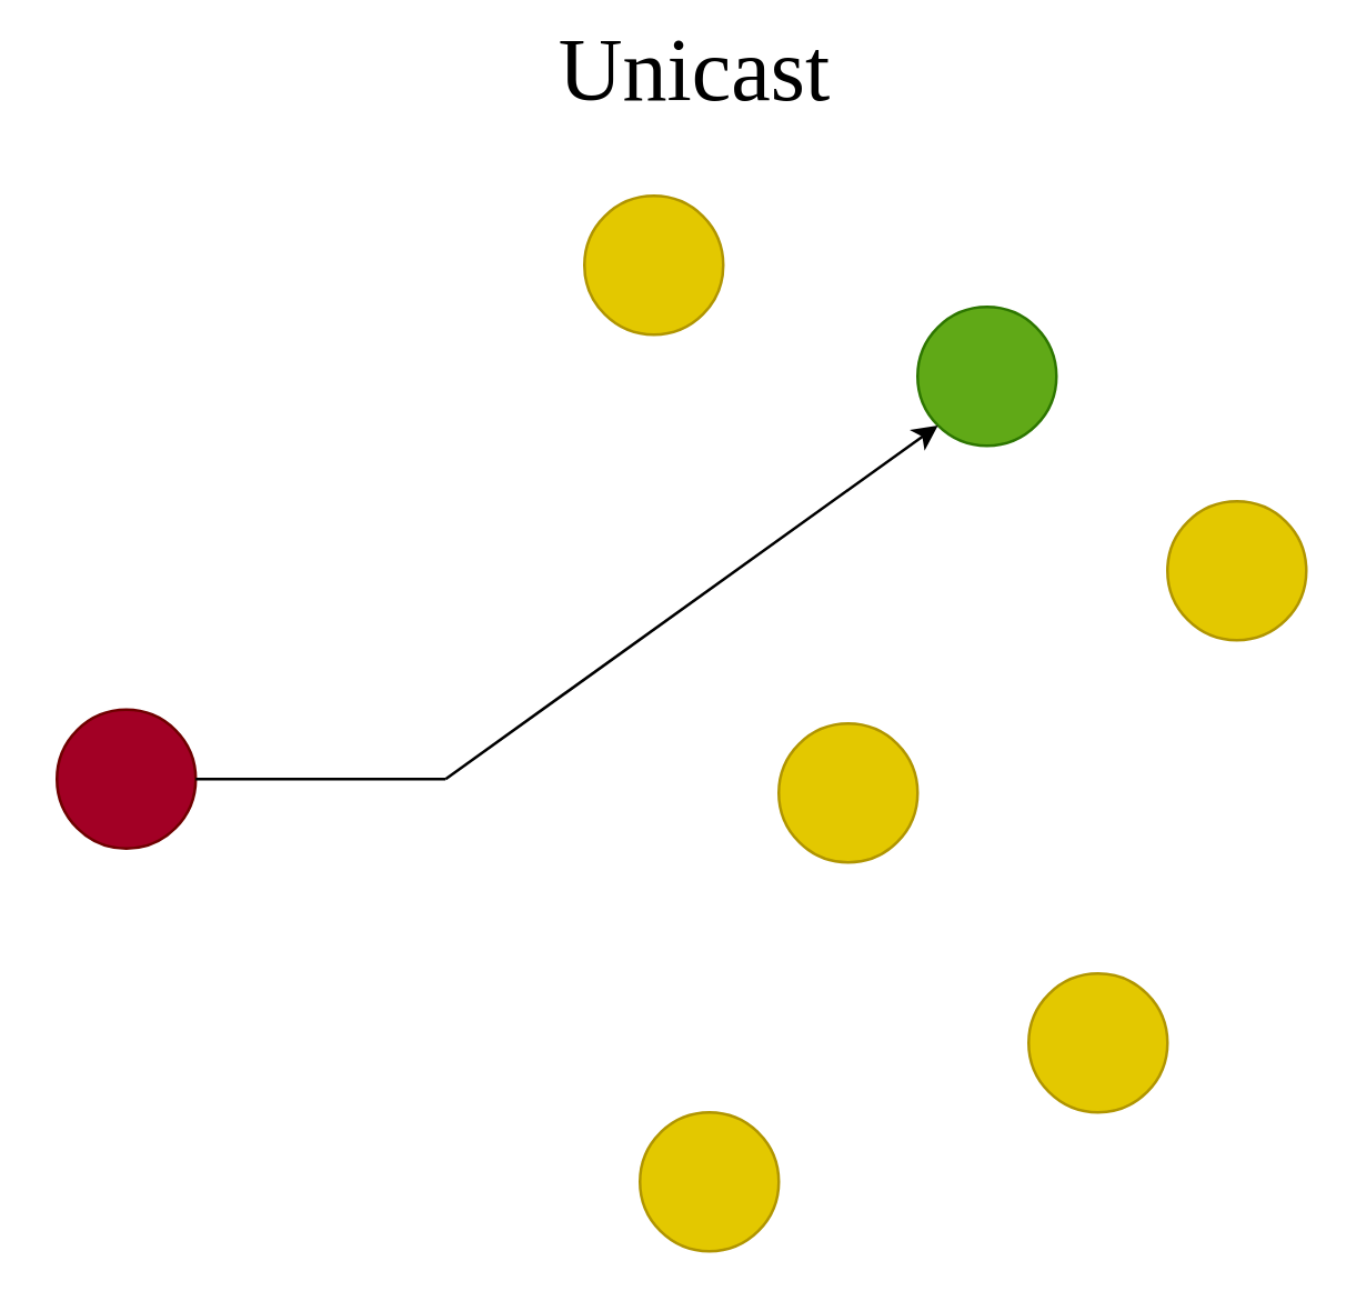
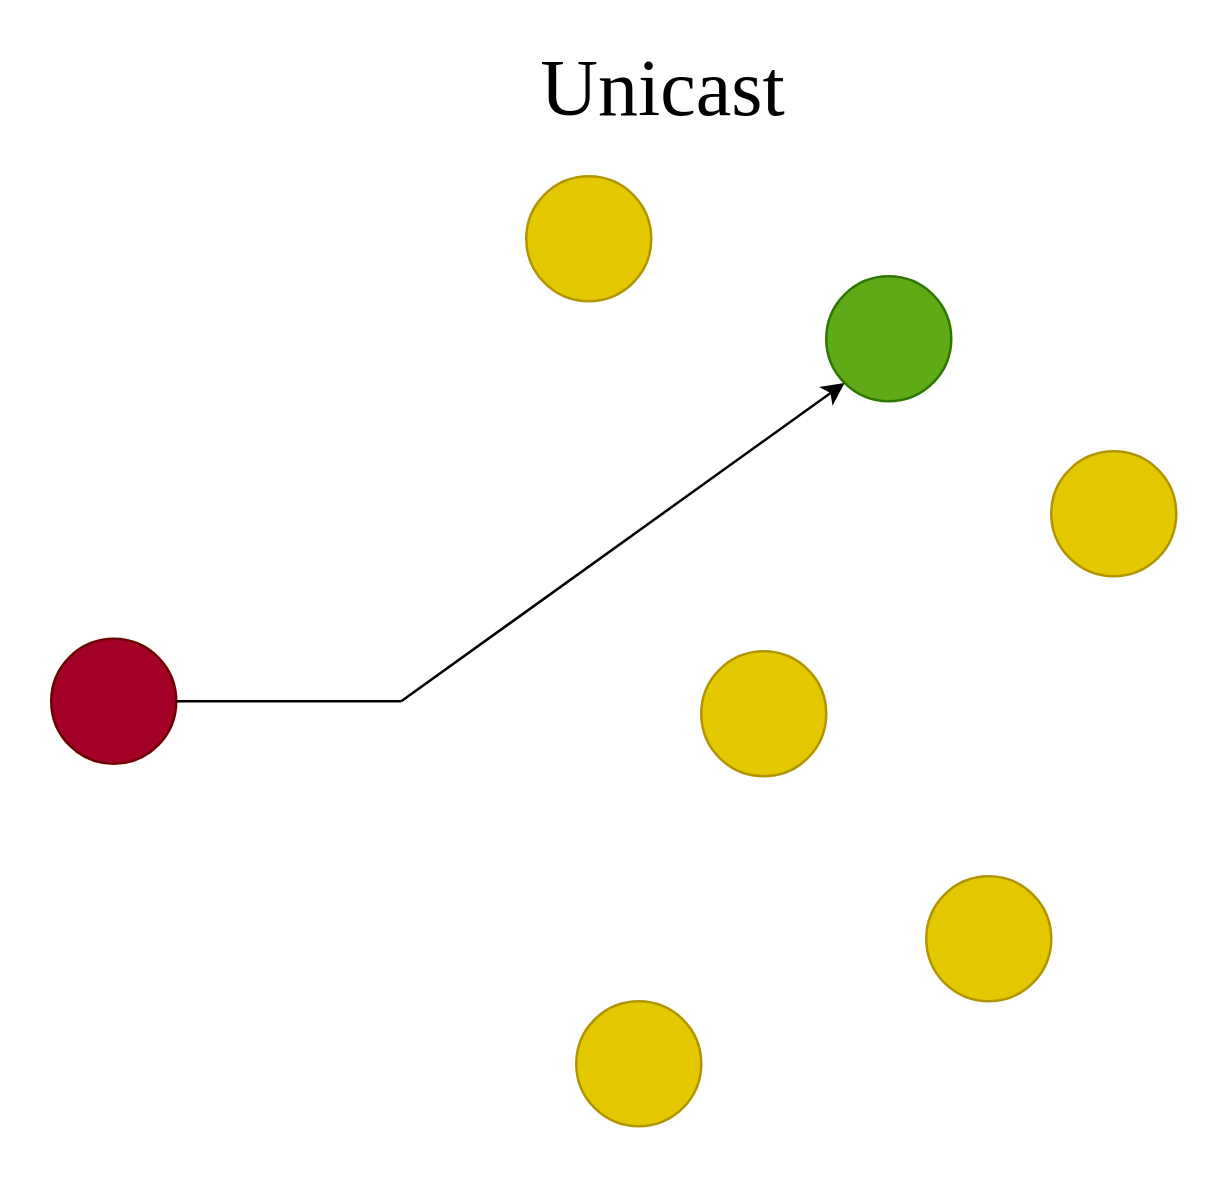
  <mxCell id="0" />
  <mxCell id="1" parent="0" />
  <mxCell id="2" value="" style="ellipse;whiteSpace=wrap;html=1;aspect=fixed;fillColor=light-dark(#A20025,#CC0000);fontColor=#ffffff;strokeColor=light-dark(#6F0000,#660000);" vertex="1" parent="1"><mxGeometry x="20" y="255" width="50" height="50" as="geometry" /></mxCell>
  <mxCell id="3" value="" style="ellipse;whiteSpace=wrap;html=1;aspect=fixed;fillColor=light-dark(#E3C800,#FFFF00);strokeColor=#B09500;fontColor=#000000;" vertex="1" parent="1"><mxGeometry x="210" y="70" width="50" height="50" as="geometry" /></mxCell>
  <mxCell id="4" value="" style="ellipse;whiteSpace=wrap;html=1;aspect=fixed;fillColor=#60a917;fontColor=#ffffff;strokeColor=#2D7600;" vertex="1" parent="1"><mxGeometry x="330" y="110" width="50" height="50" as="geometry" /></mxCell>
  <mxCell id="5" value="" style="ellipse;whiteSpace=wrap;html=1;aspect=fixed;fillColor=light-dark(#E3C800,#FFFF00);fontColor=#000000;strokeColor=#B09500;" vertex="1" parent="1"><mxGeometry x="420" y="180" width="50" height="50" as="geometry" /></mxCell>
  <mxCell id="6" value="" style="ellipse;whiteSpace=wrap;html=1;aspect=fixed;fillColor=light-dark(#E3C800,#FFFF00);fontColor=#000000;strokeColor=#B09500;" vertex="1" parent="1"><mxGeometry x="280" y="260" width="50" height="50" as="geometry" /></mxCell>
  <mxCell id="7" value="" style="ellipse;whiteSpace=wrap;html=1;aspect=fixed;fillColor=light-dark(#E3C800,#FFFF00);fontColor=#000000;strokeColor=#B09500;" vertex="1" parent="1"><mxGeometry x="370" y="350" width="50" height="50" as="geometry" /></mxCell>
  <mxCell id="8" value="" style="ellipse;whiteSpace=wrap;html=1;aspect=fixed;fillColor=light-dark(#E3C800,#FFFF00);fontColor=#000000;strokeColor=#B09500;" vertex="1" parent="1"><mxGeometry x="230" y="400" width="50" height="50" as="geometry" /></mxCell>
  <mxCell id="9" value="" style="endArrow=none;html=1;rounded=0;exitX=1;exitY=0.5;exitDx=0;exitDy=0;" edge="1" parent="1" source="2"><mxGeometry width="50" height="50" relative="1" as="geometry"><mxPoint x="70" y="284.71" as="sourcePoint" /><mxPoint x="160" y="280" as="targetPoint" /></mxGeometry></mxCell>
  <mxCell id="10" value="" style="endArrow=classic;html=1;rounded=0;entryX=0;entryY=1;entryDx=0;entryDy=0;" edge="1" parent="1" target="4"><mxGeometry width="50" height="50" relative="1" as="geometry"><mxPoint x="160" y="280" as="sourcePoint" /><mxPoint x="290" y="300" as="targetPoint" /></mxGeometry></mxCell>
- <mxCell id="11" value="&lt;div&gt;&lt;font style=&quot;font-size: 32px;&quot; face=&quot;Tahoma&quot;&gt;Unicast&lt;/font&gt;&lt;/div&gt;" style="text;html=1;align=center;verticalAlign=middle;whiteSpace=wrap;rounded=0;" vertex="1" parent="1"><mxGeometry x="175" y="10" width="150" height="30" as="geometry" /></mxCell>
+ <mxCell id="11" value="&lt;div&gt;&lt;font style=&quot;font-size: 32px;&quot; face=&quot;Tahoma&quot;&gt;Unicast&lt;/font&gt;&lt;/div&gt;" style="text;html=1;align=center;verticalAlign=middle;whiteSpace=wrap;rounded=0;" vertex="1" parent="1"><mxGeometry x="190" y="20" width="150" height="30" as="geometry" /></mxCell>
